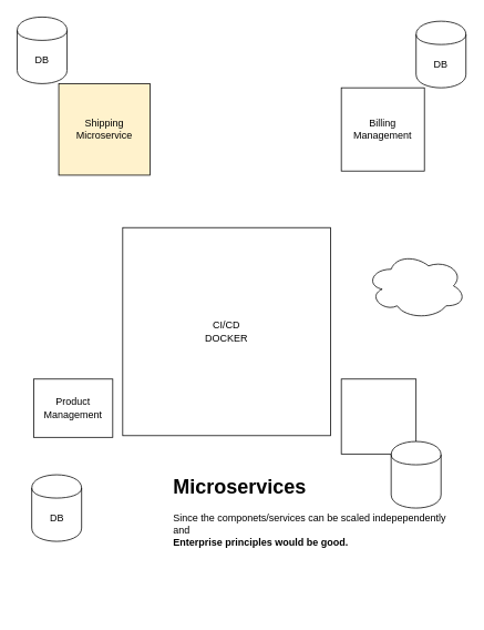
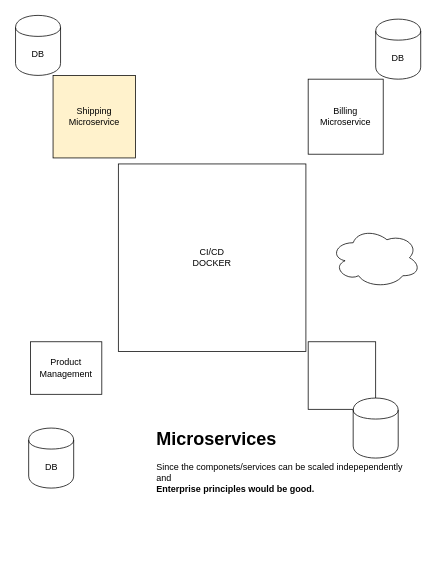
  <mxCell id="0" />
  <mxCell id="1" parent="0" />
  <mxCell id="2" value="Shipping Microservice" style="whiteSpace=wrap;html=1;aspect=fixed;fillColor=#fff2cc;" vertex="1" parent="1"><mxGeometry x="70" y="100" width="110" height="110" as="geometry" /></mxCell>
- <mxCell id="3" value="Billing Management" style="whiteSpace=wrap;html=1;aspect=fixed;" vertex="1" parent="1"><mxGeometry x="410" y="105" width="100" height="100" as="geometry" /></mxCell>
+ <mxCell id="3" value="Billing Microservice" style="whiteSpace=wrap;html=1;aspect=fixed;" vertex="1" parent="1"><mxGeometry x="410" y="105" width="100" height="100" as="geometry" /></mxCell>
  <mxCell id="4" value="Product Management" style="whiteSpace=wrap;html=1;aspect=fixed;" vertex="1" parent="1"><mxGeometry x="40" y="455" width="95" height="70" as="geometry" /></mxCell>
- <mxCell id="5" value="CI/CD&lt;br&gt;DOCKER&lt;br&gt;" style="whiteSpace=wrap;html=1;aspect=fixed;shadow=0;" vertex="1" parent="1"><mxGeometry x="147" y="273" width="250" height="250" as="geometry" /></mxCell>
+ <mxCell id="5" value="CI/CD&lt;br&gt;DOCKER&lt;br&gt;" style="whiteSpace=wrap;html=1;aspect=fixed;shadow=0;" vertex="1" parent="1"><mxGeometry x="157" y="218" width="250" height="250" as="geometry" /></mxCell>
  <mxCell id="6" value="DB" style="shape=cylinder;whiteSpace=wrap;html=1;boundedLbl=1;backgroundOutline=1;" vertex="1" parent="1"><mxGeometry x="500" y="25" width="60" height="80" as="geometry" /></mxCell>
  <mxCell id="7" value="DB" style="shape=cylinder;whiteSpace=wrap;html=1;boundedLbl=1;backgroundOutline=1;" vertex="1" parent="1"><mxGeometry x="37.5" y="570" width="60" height="80" as="geometry" /></mxCell>
  <mxCell id="8" value="DB" style="shape=cylinder;whiteSpace=wrap;html=1;boundedLbl=1;backgroundOutline=1;" vertex="1" parent="1"><mxGeometry x="20" y="20" width="60" height="80" as="geometry" /></mxCell>
  <mxCell id="9" value="&lt;h1&gt;Microservices&lt;/h1&gt;&lt;div&gt;Since the componets/services can be scaled indepependently&amp;nbsp; and&amp;nbsp;&lt;/div&gt;&lt;strong&gt;Enterprise principles would be good.&lt;br&gt;&lt;br&gt;&lt;/strong&gt;" style="text;html=1;strokeColor=none;fillColor=none;spacing=5;spacingTop=-20;whiteSpace=wrap;overflow=hidden;rounded=0;shadow=0;" vertex="1" parent="1"><mxGeometry x="203" y="565" width="340" height="170" as="geometry" /></mxCell>
  <mxCell id="10" value="" style="whiteSpace=wrap;html=1;aspect=fixed;shadow=0;" vertex="1" parent="1"><mxGeometry x="410" y="455" width="90" height="90" as="geometry" /></mxCell>
  <mxCell id="11" value="" style="shape=cylinder;whiteSpace=wrap;html=1;boundedLbl=1;backgroundOutline=1;shadow=0;" vertex="1" parent="1"><mxGeometry x="470" y="530" width="60" height="80" as="geometry" /></mxCell>
  <mxCell id="12" value="" style="ellipse;shape=cloud;whiteSpace=wrap;html=1;shadow=0;" vertex="1" parent="1"><mxGeometry x="440" y="303" width="120" height="80" as="geometry" /></mxCell>
